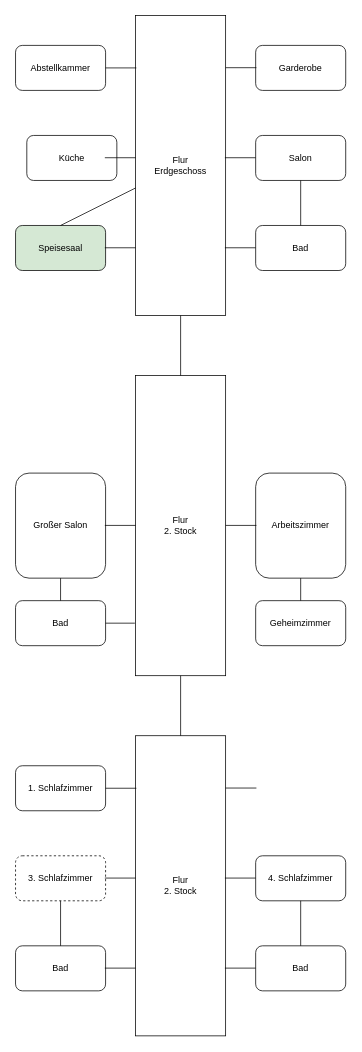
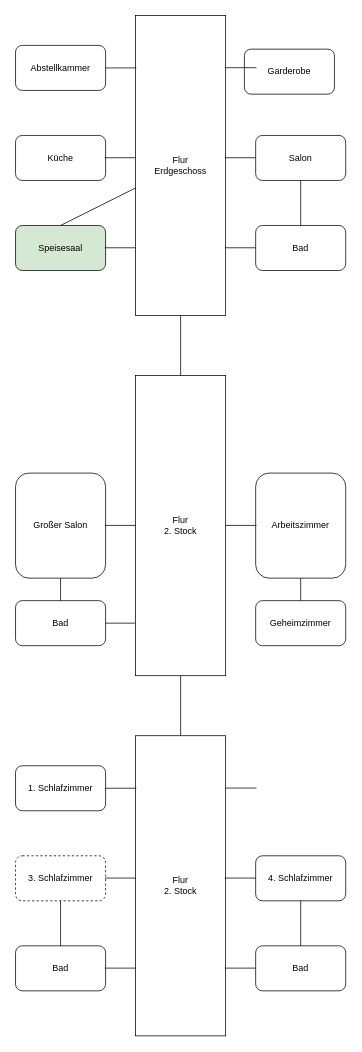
  <mxCell id="0" />
  <mxCell id="1" parent="0" />
  <mxCell id="2" value="" style="group" vertex="1" connectable="0" parent="1"><mxGeometry x="20" y="20" width="440" height="400" as="geometry" /></mxCell>
  <mxCell id="3" value="Flur&lt;br&gt;Erdgeschoss" style="rounded=0;whiteSpace=wrap;html=1;" parent="2" vertex="1"><mxGeometry x="160" width="120" height="400" as="geometry" /></mxCell>
- <mxCell id="4" value="Garderobe" style="rounded=1;whiteSpace=wrap;html=1;" parent="2" vertex="1"><mxGeometry x="320" y="40" width="120" height="60" as="geometry" /></mxCell>
+ <mxCell id="4" value="Garderobe" style="rounded=1;whiteSpace=wrap;html=1;" parent="2" vertex="1"><mxGeometry x="305" y="45" width="120" height="60" as="geometry" /></mxCell>
  <mxCell id="5" value="Abstellkammer" style="rounded=1;whiteSpace=wrap;html=1;" parent="2" vertex="1"><mxGeometry y="40" width="120" height="60" as="geometry" /></mxCell>
- <mxCell id="6" value="Küche" style="rounded=1;whiteSpace=wrap;html=1;" parent="2" vertex="1"><mxGeometry x="15" y="160" width="120" height="60" as="geometry" /></mxCell>
+ <mxCell id="6" value="Küche" style="rounded=1;whiteSpace=wrap;html=1;" parent="2" vertex="1"><mxGeometry y="160" width="120" height="60" as="geometry" /></mxCell>
  <mxCell id="7" value="Speisesaal" style="rounded=1;whiteSpace=wrap;html=1;fillColor=#d5e8d4;" parent="2" vertex="1"><mxGeometry y="280" width="120" height="60" as="geometry" /></mxCell>
  <mxCell id="8" value="Salon" style="rounded=1;whiteSpace=wrap;html=1;" parent="2" vertex="1"><mxGeometry x="320" y="160" width="120" height="60" as="geometry" /></mxCell>
  <mxCell id="9" value="Bad" style="rounded=1;whiteSpace=wrap;html=1;" parent="2" vertex="1"><mxGeometry x="320" y="280" width="120" height="60" as="geometry" /></mxCell>
  <mxCell id="10" value="" style="endArrow=none;html=1;exitX=1;exitY=0.5;exitDx=0;exitDy=0;" edge="1" parent="2" source="5"><mxGeometry width="50" height="50" relative="1" as="geometry"><mxPoint x="120" y="100" as="sourcePoint" /><mxPoint x="161" y="70" as="targetPoint" /></mxGeometry></mxCell>
  <mxCell id="11" value="" style="endArrow=none;html=1;exitX=1;exitY=0.5;exitDx=0;exitDy=0;" edge="1" parent="2"><mxGeometry width="50" height="50" relative="1" as="geometry"><mxPoint x="119" y="189.71" as="sourcePoint" /><mxPoint x="160" y="189.71" as="targetPoint" /></mxGeometry></mxCell>
  <mxCell id="12" value="" style="endArrow=none;html=1;exitX=1;exitY=0.5;exitDx=0;exitDy=0;" edge="1" parent="2"><mxGeometry width="50" height="50" relative="1" as="geometry"><mxPoint x="119" y="309.71" as="sourcePoint" /><mxPoint x="160" y="309.71" as="targetPoint" /></mxGeometry></mxCell>
  <mxCell id="13" value="" style="endArrow=none;html=1;exitX=1;exitY=0.5;exitDx=0;exitDy=0;" edge="1" parent="2"><mxGeometry width="50" height="50" relative="1" as="geometry"><mxPoint x="280" y="69.71" as="sourcePoint" /><mxPoint x="321" y="69.71" as="targetPoint" /></mxGeometry></mxCell>
  <mxCell id="14" value="" style="endArrow=none;html=1;exitX=1;exitY=0.5;exitDx=0;exitDy=0;" edge="1" parent="2"><mxGeometry width="50" height="50" relative="1" as="geometry"><mxPoint x="279" y="189.71" as="sourcePoint" /><mxPoint x="320" y="189.71" as="targetPoint" /></mxGeometry></mxCell>
  <mxCell id="15" value="" style="endArrow=none;html=1;exitX=1;exitY=0.5;exitDx=0;exitDy=0;" edge="1" parent="2"><mxGeometry width="50" height="50" relative="1" as="geometry"><mxPoint x="279" y="309.71" as="sourcePoint" /><mxPoint x="320" y="309.71" as="targetPoint" /></mxGeometry></mxCell>
  <mxCell id="16" value="" style="endArrow=none;html=1;exitX=0.5;exitY=0;exitDx=0;exitDy=0;" edge="1" parent="2" source="7" target="3"><mxGeometry width="50" height="50" relative="1" as="geometry"><mxPoint x="30" y="270" as="sourcePoint" /><mxPoint x="80" y="220" as="targetPoint" /></mxGeometry></mxCell>
  <mxCell id="17" value="" style="endArrow=none;html=1;entryX=0.5;entryY=1;entryDx=0;entryDy=0;exitX=0.5;exitY=0;exitDx=0;exitDy=0;" edge="1" parent="2" source="9" target="8"><mxGeometry width="50" height="50" relative="1" as="geometry"><mxPoint x="360" y="270" as="sourcePoint" /><mxPoint x="410" y="220" as="targetPoint" /></mxGeometry></mxCell>
  <mxCell id="18" value="" style="group" vertex="1" connectable="0" parent="1"><mxGeometry x="20" y="500" width="440" height="400" as="geometry" /></mxCell>
  <mxCell id="19" value="Flur&lt;br&gt;2. Stock" style="rounded=0;whiteSpace=wrap;html=1;" vertex="1" parent="18"><mxGeometry x="160" width="120" height="400" as="geometry" /></mxCell>
  <mxCell id="20" value="Großer Salon" style="rounded=1;whiteSpace=wrap;html=1;" vertex="1" parent="18"><mxGeometry y="130" width="120" height="140" as="geometry" /></mxCell>
  <mxCell id="21" value="Arbeitszimmer" style="rounded=1;whiteSpace=wrap;html=1;" vertex="1" parent="18"><mxGeometry x="320" y="130" width="120" height="140" as="geometry" /></mxCell>
  <mxCell id="22" value="Geheimzimmer" style="rounded=1;whiteSpace=wrap;html=1;" vertex="1" parent="18"><mxGeometry x="320" y="300" width="120" height="60" as="geometry" /></mxCell>
  <mxCell id="23" value="" style="endArrow=none;html=1;exitX=1;exitY=0.5;exitDx=0;exitDy=0;" edge="1" parent="18"><mxGeometry width="50" height="50" relative="1" as="geometry"><mxPoint x="119" y="199.71" as="sourcePoint" /><mxPoint x="160" y="199.71" as="targetPoint" /></mxGeometry></mxCell>
  <mxCell id="24" value="" style="endArrow=none;html=1;exitX=1;exitY=0.5;exitDx=0;exitDy=0;" edge="1" parent="18"><mxGeometry width="50" height="50" relative="1" as="geometry"><mxPoint x="280" y="199.71" as="sourcePoint" /><mxPoint x="321" y="199.71" as="targetPoint" /></mxGeometry></mxCell>
  <mxCell id="25" value="" style="endArrow=none;html=1;entryX=0.5;entryY=1;entryDx=0;entryDy=0;" edge="1" parent="18" target="21"><mxGeometry width="50" height="50" relative="1" as="geometry"><mxPoint x="380" y="300" as="sourcePoint" /><mxPoint x="390" y="270" as="targetPoint" /></mxGeometry></mxCell>
  <mxCell id="26" value="Bad" style="rounded=1;whiteSpace=wrap;html=1;" vertex="1" parent="18"><mxGeometry y="300" width="120" height="60" as="geometry" /></mxCell>
  <mxCell id="27" value="" style="endArrow=none;html=1;exitX=1;exitY=0.5;exitDx=0;exitDy=0;" edge="1" parent="18" source="26"><mxGeometry width="50" height="50" relative="1" as="geometry"><mxPoint x="110" y="360" as="sourcePoint" /><mxPoint x="159" y="330" as="targetPoint" /></mxGeometry></mxCell>
  <mxCell id="28" value="" style="endArrow=none;html=1;entryX=0.5;entryY=1;entryDx=0;entryDy=0;exitX=0.5;exitY=0;exitDx=0;exitDy=0;" edge="1" parent="18" source="26" target="20"><mxGeometry width="50" height="50" relative="1" as="geometry"><mxPoint x="40" y="320" as="sourcePoint" /><mxPoint x="90" y="270" as="targetPoint" /></mxGeometry></mxCell>
  <mxCell id="29" value="" style="endArrow=none;html=1;entryX=0.5;entryY=1;entryDx=0;entryDy=0;exitX=0.5;exitY=0;exitDx=0;exitDy=0;" edge="1" parent="1" source="19" target="3"><mxGeometry width="50" height="50" relative="1" as="geometry"><mxPoint x="220" y="480" as="sourcePoint" /><mxPoint x="270" y="430" as="targetPoint" /></mxGeometry></mxCell>
  <mxCell id="30" value="" style="group" vertex="1" connectable="0" parent="1"><mxGeometry x="20" y="980" width="440" height="400" as="geometry" /></mxCell>
  <mxCell id="31" value="Flur&lt;br&gt;2. Stock" style="rounded=0;whiteSpace=wrap;html=1;" vertex="1" parent="30"><mxGeometry x="160" width="120" height="400" as="geometry" /></mxCell>
  <mxCell id="32" value="1. Schlafzimmer" style="rounded=1;whiteSpace=wrap;html=1;" vertex="1" parent="30"><mxGeometry y="40" width="120" height="60" as="geometry" /></mxCell>
  <mxCell id="33" value="3. Schlafzimmer" style="rounded=1;whiteSpace=wrap;html=1;dashed=1;" vertex="1" parent="30"><mxGeometry y="160" width="120" height="60" as="geometry" /></mxCell>
  <mxCell id="34" value="Bad" style="rounded=1;whiteSpace=wrap;html=1;" vertex="1" parent="30"><mxGeometry y="280" width="120" height="60" as="geometry" /></mxCell>
  <mxCell id="35" value="4. Schlafzimmer" style="rounded=1;whiteSpace=wrap;html=1;" vertex="1" parent="30"><mxGeometry x="320" y="160" width="120" height="60" as="geometry" /></mxCell>
  <mxCell id="36" value="Bad" style="rounded=1;whiteSpace=wrap;html=1;" vertex="1" parent="30"><mxGeometry x="320" y="280" width="120" height="60" as="geometry" /></mxCell>
  <mxCell id="37" value="" style="endArrow=none;html=1;exitX=1;exitY=0.5;exitDx=0;exitDy=0;" edge="1" parent="30" source="32"><mxGeometry width="50" height="50" relative="1" as="geometry"><mxPoint x="120" y="100" as="sourcePoint" /><mxPoint x="161" y="70" as="targetPoint" /></mxGeometry></mxCell>
  <mxCell id="38" value="" style="endArrow=none;html=1;exitX=1;exitY=0.5;exitDx=0;exitDy=0;" edge="1" parent="30"><mxGeometry width="50" height="50" relative="1" as="geometry"><mxPoint x="119" y="189.71" as="sourcePoint" /><mxPoint x="160" y="189.71" as="targetPoint" /></mxGeometry></mxCell>
  <mxCell id="39" value="" style="endArrow=none;html=1;exitX=1;exitY=0.5;exitDx=0;exitDy=0;" edge="1" parent="30"><mxGeometry width="50" height="50" relative="1" as="geometry"><mxPoint x="119" y="309.71" as="sourcePoint" /><mxPoint x="160" y="309.71" as="targetPoint" /></mxGeometry></mxCell>
  <mxCell id="40" value="" style="endArrow=none;html=1;exitX=1;exitY=0.5;exitDx=0;exitDy=0;" edge="1" parent="30"><mxGeometry width="50" height="50" relative="1" as="geometry"><mxPoint x="280" y="69.71" as="sourcePoint" /><mxPoint x="321" y="69.71" as="targetPoint" /></mxGeometry></mxCell>
  <mxCell id="41" value="" style="endArrow=none;html=1;exitX=1;exitY=0.5;exitDx=0;exitDy=0;" edge="1" parent="30"><mxGeometry width="50" height="50" relative="1" as="geometry"><mxPoint x="279" y="189.71" as="sourcePoint" /><mxPoint x="320" y="189.71" as="targetPoint" /></mxGeometry></mxCell>
  <mxCell id="42" value="" style="endArrow=none;html=1;exitX=1;exitY=0.5;exitDx=0;exitDy=0;" edge="1" parent="30"><mxGeometry width="50" height="50" relative="1" as="geometry"><mxPoint x="279" y="309.71" as="sourcePoint" /><mxPoint x="320" y="309.71" as="targetPoint" /></mxGeometry></mxCell>
  <mxCell id="43" value="" style="endArrow=none;html=1;entryX=0.5;entryY=1;entryDx=0;entryDy=0;exitX=0.5;exitY=0;exitDx=0;exitDy=0;" edge="1" parent="30" source="34" target="33"><mxGeometry width="50" height="50" relative="1" as="geometry"><mxPoint x="30" y="280" as="sourcePoint" /><mxPoint x="80" y="230" as="targetPoint" /></mxGeometry></mxCell>
  <mxCell id="44" value="" style="endArrow=none;html=1;entryX=0.5;entryY=1;entryDx=0;entryDy=0;exitX=0.5;exitY=0;exitDx=0;exitDy=0;" edge="1" parent="30" source="36" target="35"><mxGeometry width="50" height="50" relative="1" as="geometry"><mxPoint x="350" y="270" as="sourcePoint" /><mxPoint x="400" y="220" as="targetPoint" /></mxGeometry></mxCell>
  <mxCell id="45" value="" style="endArrow=none;html=1;entryX=0.5;entryY=1;entryDx=0;entryDy=0;exitX=0.5;exitY=0;exitDx=0;exitDy=0;" edge="1" parent="1" source="31" target="19"><mxGeometry width="50" height="50" relative="1" as="geometry"><mxPoint x="220" y="960" as="sourcePoint" /><mxPoint x="270" y="910" as="targetPoint" /></mxGeometry></mxCell>
